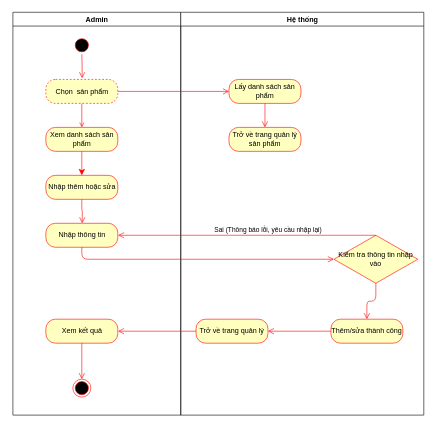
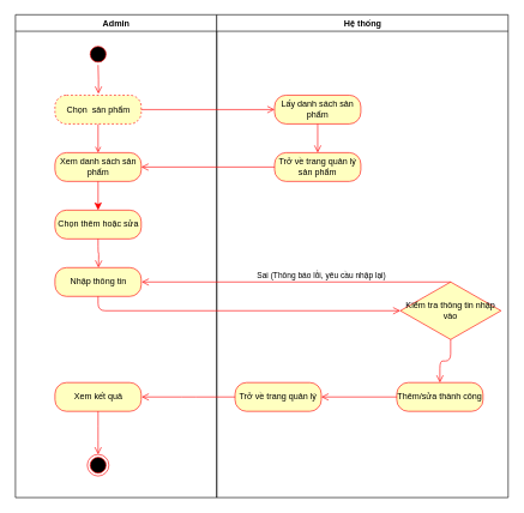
  <mxCell id="0" />
  <mxCell id="1" parent="0" />
  <mxCell id="2" value="Admin" style="swimlane;whiteSpace=wrap" parent="1" vertex="1"><mxGeometry x="20.5" y="20" width="280" height="672" as="geometry" /></mxCell>
  <mxCell id="3" value="" style="ellipse;shape=startState;fillColor=#000000;strokeColor=#ff0000;" parent="2" vertex="1"><mxGeometry x="100" y="40" width="30" height="30" as="geometry" /></mxCell>
  <mxCell id="4" value="" style="edgeStyle=elbowEdgeStyle;elbow=horizontal;verticalAlign=bottom;endArrow=open;endSize=8;strokeColor=#FF0000;endFill=1;rounded=0" parent="2" source="3" edge="1"><mxGeometry x="100" y="40" as="geometry"><mxPoint x="115.5" y="110" as="targetPoint" /></mxGeometry></mxCell>
  <mxCell id="5" value="" style="endArrow=open;strokeColor=#FF0000;endFill=1;rounded=0;exitX=0.5;exitY=1;exitDx=0;exitDy=0;entryX=0.5;entryY=0;entryDx=0;entryDy=0;" parent="2" source="6" target="7" edge="1"><mxGeometry relative="1" as="geometry"><mxPoint x="115" y="160" as="sourcePoint" /><mxPoint x="155.5" y="202" as="targetPoint" /></mxGeometry></mxCell>
  <mxCell id="6" value="Chọn&amp;nbsp; sản phẩm" style="rounded=1;whiteSpace=wrap;html=1;arcSize=40;fontColor=#000000;fillColor=#ffffc0;strokeColor=#ff0000;dashed=1;" parent="2" vertex="1"><mxGeometry x="55" y="112" width="120" height="40" as="geometry" /></mxCell>
  <mxCell id="7" value="Xem danh sách sản phẩm" style="rounded=1;whiteSpace=wrap;html=1;arcSize=40;fontColor=#000000;fillColor=#ffffc0;strokeColor=#ff0000;" parent="2" vertex="1"><mxGeometry x="55" y="192" width="120" height="40" as="geometry" /></mxCell>
  <mxCell id="8" value="" style="edgeStyle=orthogonalEdgeStyle;html=1;verticalAlign=bottom;endArrow=classic;endSize=8;strokeColor=#ff0000;entryX=0.5;entryY=0;entryDx=0;entryDy=0;" parent="2" source="7" target="9" edge="1"><mxGeometry relative="1" as="geometry"><mxPoint x="115" y="322" as="targetPoint" /></mxGeometry></mxCell>
- <mxCell id="9" value="Nhập thêm hoặc sửa" style="rounded=1;whiteSpace=wrap;html=1;arcSize=40;fontColor=#000000;fillColor=#ffffc0;strokeColor=#ff0000;" parent="2" vertex="1"><mxGeometry x="55" y="272" width="120" height="40" as="geometry" /></mxCell>
+ <mxCell id="9" value="Chọn thêm hoặc sửa" style="rounded=1;whiteSpace=wrap;html=1;arcSize=40;fontColor=#000000;fillColor=#ffffc0;strokeColor=#ff0000;" parent="2" vertex="1"><mxGeometry x="55" y="272" width="120" height="40" as="geometry" /></mxCell>
  <mxCell id="10" value="" style="edgeStyle=orthogonalEdgeStyle;html=1;verticalAlign=bottom;endArrow=open;endSize=8;strokeColor=#ff0000;" parent="2" source="9" edge="1"><mxGeometry relative="1" as="geometry"><mxPoint x="115.5" y="352" as="targetPoint" /></mxGeometry></mxCell>
  <mxCell id="11" value="Nhập thông tin" style="rounded=1;whiteSpace=wrap;html=1;arcSize=40;fontColor=#000000;fillColor=#ffffc0;strokeColor=#ff0000;" parent="2" vertex="1"><mxGeometry x="55" y="352" width="120" height="40" as="geometry" /></mxCell>
  <mxCell id="12" value="Xem kết quả" style="rounded=1;whiteSpace=wrap;html=1;arcSize=40;fontColor=#000000;fillColor=#ffffc0;strokeColor=#ff0000;" parent="2" vertex="1"><mxGeometry x="55" y="512" width="120" height="40" as="geometry" /></mxCell>
  <mxCell id="13" value="" style="edgeStyle=orthogonalEdgeStyle;html=1;verticalAlign=bottom;endArrow=open;endSize=8;strokeColor=#ff0000;" parent="2" source="12" edge="1"><mxGeometry relative="1" as="geometry"><mxPoint x="115" y="612" as="targetPoint" /></mxGeometry></mxCell>
  <mxCell id="14" value="" style="ellipse;html=1;shape=endState;fillColor=#000000;strokeColor=#ff0000;" parent="2" vertex="1"><mxGeometry x="100" y="612" width="30" height="30" as="geometry" /></mxCell>
  <mxCell id="15" value="Hệ thống" style="swimlane;whiteSpace=wrap" parent="1" vertex="1"><mxGeometry x="300.5" y="20" width="405.5" height="672" as="geometry" /></mxCell>
  <mxCell id="16" value="Lấy danh sách sản phẩm" style="rounded=1;whiteSpace=wrap;html=1;arcSize=40;fontColor=#000000;fillColor=#ffffc0;strokeColor=#ff0000;direction=west;" parent="15" vertex="1"><mxGeometry x="80.5" y="112" width="120" height="40" as="geometry" /></mxCell>
  <mxCell id="17" value="" style="edgeStyle=orthogonalEdgeStyle;html=1;verticalAlign=bottom;endArrow=open;endSize=8;strokeColor=#ff0000;entryX=0.5;entryY=0;entryDx=0;entryDy=0;" parent="15" source="16" target="18" edge="1"><mxGeometry relative="1" as="geometry"><mxPoint x="140.5" y="212" as="targetPoint" /></mxGeometry></mxCell>
  <mxCell id="18" value="Trở về trang quản lý sản phẩm" style="rounded=1;whiteSpace=wrap;html=1;arcSize=40;fontColor=#000000;fillColor=#ffffc0;strokeColor=#ff0000;" parent="15" vertex="1"><mxGeometry x="80.5" y="192" width="120" height="40" as="geometry" /></mxCell>
  <mxCell id="19" value="Kiểm tra thông tin nhập vào" style="rhombus;whiteSpace=wrap;html=1;fillColor=#ffffc0;strokeColor=#ff0000;" parent="15" vertex="1"><mxGeometry x="255.5" y="372" width="140" height="80" as="geometry" /></mxCell>
  <mxCell id="20" value="Thêm/sửa thành công" style="rounded=1;whiteSpace=wrap;html=1;arcSize=40;fontColor=#000000;fillColor=#ffffc0;strokeColor=#ff0000;" parent="15" vertex="1"><mxGeometry x="250.5" y="512" width="120" height="40" as="geometry" /></mxCell>
  <mxCell id="21" value="" style="edgeStyle=orthogonalEdgeStyle;html=1;verticalAlign=bottom;endArrow=open;endSize=8;strokeColor=#ff0000;entryX=1;entryY=0.5;entryDx=0;entryDy=0;" parent="15" source="20" target="23" edge="1"><mxGeometry relative="1" as="geometry"><mxPoint x="215.5" y="612" as="targetPoint" /></mxGeometry></mxCell>
  <mxCell id="22" value="" style="edgeStyle=orthogonalEdgeStyle;html=1;align=left;verticalAlign=bottom;endArrow=open;endSize=8;strokeColor=#ff0000;entryX=0.5;entryY=0;entryDx=0;entryDy=0;" parent="15" source="19" target="20" edge="1"><mxGeometry x="-0.6" y="25" relative="1" as="geometry"><mxPoint x="220.5" y="512" as="targetPoint" /><mxPoint as="offset" /></mxGeometry></mxCell>
  <mxCell id="23" value="Trở về trang quản lý" style="rounded=1;whiteSpace=wrap;html=1;arcSize=40;fontColor=#000000;fillColor=#ffffc0;strokeColor=#ff0000;" parent="15" vertex="1"><mxGeometry x="25.5" y="512" width="120" height="40" as="geometry" /></mxCell>
  <mxCell id="24" value="" style="edgeStyle=orthogonalEdgeStyle;html=1;verticalAlign=bottom;endArrow=open;endSize=8;strokeColor=#ff0000;" parent="15" source="23" edge="1"><mxGeometry relative="1" as="geometry"><mxPoint x="-104.5" y="532" as="targetPoint" /></mxGeometry></mxCell>
  <mxCell id="25" value="" style="edgeStyle=orthogonalEdgeStyle;html=1;verticalAlign=bottom;endArrow=open;endSize=8;strokeColor=#ff0000;entryX=1;entryY=0.5;entryDx=0;entryDy=0;" parent="1" source="6" target="16" edge="1"><mxGeometry relative="1" as="geometry"><mxPoint x="376" y="152" as="targetPoint" /></mxGeometry></mxCell>
+ <mxCell id="26" value="" style="edgeStyle=orthogonalEdgeStyle;html=1;verticalAlign=bottom;endArrow=open;endSize=8;strokeColor=#ff0000;entryX=1;entryY=0.5;entryDx=0;entryDy=0;" parent="1" source="18" target="7" edge="1"><mxGeometry relative="1" as="geometry"><mxPoint x="236" y="242" as="targetPoint" /></mxGeometry></mxCell>
  <mxCell id="27" value="" style="edgeStyle=orthogonalEdgeStyle;html=1;verticalAlign=bottom;endArrow=open;endSize=8;strokeColor=#ff0000;exitX=0.5;exitY=1;exitDx=0;exitDy=0;entryX=0;entryY=0.5;entryDx=0;entryDy=0;" parent="1" source="11" target="19" edge="1"><mxGeometry relative="1" as="geometry"><mxPoint x="266" y="442" as="targetPoint" /></mxGeometry></mxCell>
  <mxCell id="28" value="Sai (Thông báo lỗi, yêu cầu nhập lại)" style="edgeStyle=orthogonalEdgeStyle;html=1;align=left;verticalAlign=bottom;endArrow=open;endSize=8;strokeColor=#ff0000;exitX=0.5;exitY=0;exitDx=0;exitDy=0;" parent="1" source="19" edge="1"><mxGeometry x="0.262" relative="1" as="geometry"><mxPoint x="196" y="392" as="targetPoint" /><mxPoint x="300.5" y="365" as="sourcePoint" /><Array as="points"><mxPoint x="391" y="392" /></Array><mxPoint as="offset" /></mxGeometry></mxCell>
